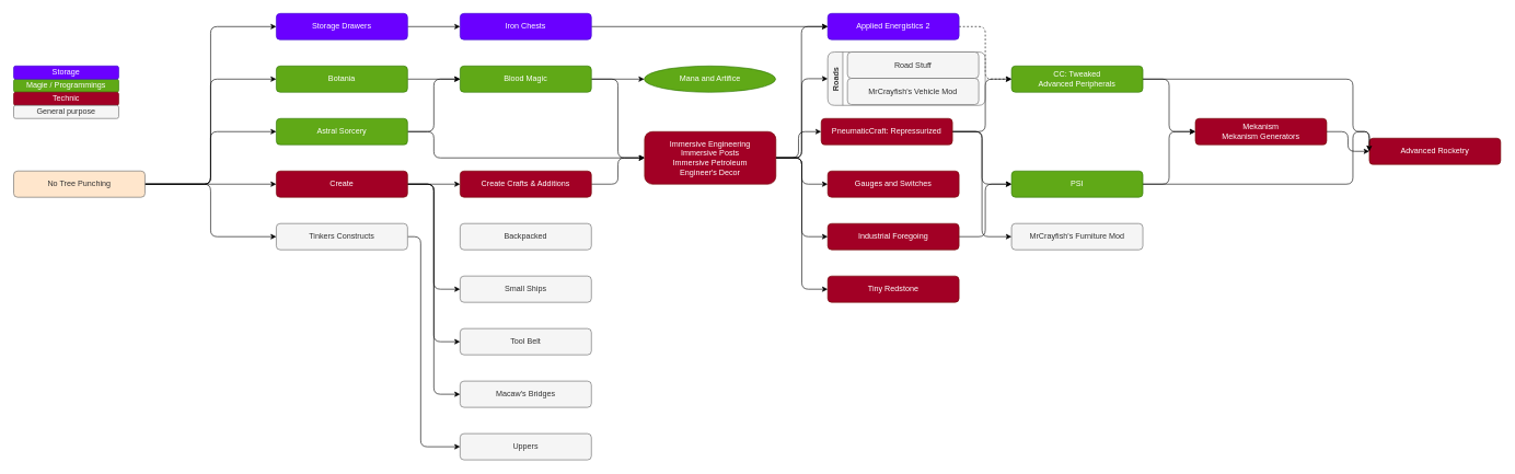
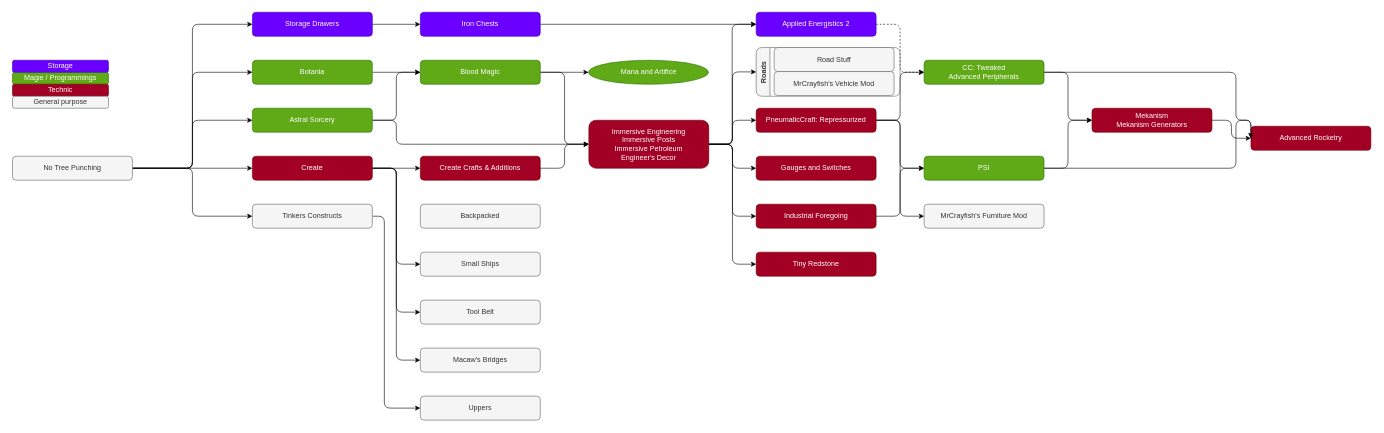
  <mxCell id="0" />
  <mxCell id="1" parent="0" />
  <mxCell id="2" style="edgeStyle=orthogonalEdgeStyle;orthogonalLoop=1;jettySize=auto;html=1;exitX=1;exitY=0.5;exitDx=0;exitDy=0;entryX=0;entryY=0.5;entryDx=0;entryDy=0;fontFamily=Helvetica;" parent="1" source="4" target="37" edge="1"><mxGeometry relative="1" as="geometry" /></mxCell>
  <mxCell id="3" style="edgeStyle=orthogonalEdgeStyle;orthogonalLoop=1;jettySize=auto;html=1;exitX=1;exitY=0.5;exitDx=0;exitDy=0;entryX=0;entryY=0.5;entryDx=0;entryDy=0;fontFamily=Helvetica;" parent="1" source="4" target="5" edge="1"><mxGeometry relative="1" as="geometry"><Array as="points"><mxPoint x="2060" y="120" /><mxPoint x="2060" y="200" /></Array></mxGeometry></mxCell>
  <mxCell id="4" value="CC: Tweaked&lt;br&gt;Advanced Peripherals" style="whiteSpace=wrap;html=1;fontFamily=Helvetica;fillColor=#60a917;strokeColor=#2D7600;fontColor=#ffffff;rounded=1;" parent="1" vertex="1"><mxGeometry x="1540" y="100" width="200" height="40" as="geometry" /></mxCell>
  <mxCell id="5" value="Advanced Rocketry" style="whiteSpace=wrap;html=1;fontFamily=Helvetica;fillColor=#a20025;strokeColor=#6F0000;fontColor=#ffffff;rounded=1;" parent="1" vertex="1"><mxGeometry x="2085" y="210" width="200" height="40" as="geometry" /></mxCell>
  <mxCell id="6" style="edgeStyle=orthogonalEdgeStyle;orthogonalLoop=1;jettySize=auto;html=1;exitX=1;exitY=0.5;exitDx=0;exitDy=0;entryX=0;entryY=0.5;entryDx=0;entryDy=0;fontFamily=Helvetica;dashed=1;" parent="1" source="7" target="4" edge="1"><mxGeometry relative="1" as="geometry" /></mxCell>
  <mxCell id="7" value="Applied Energistics 2" style="whiteSpace=wrap;html=1;fontFamily=Helvetica;fillColor=#6a00ff;strokeColor=#3700CC;fontColor=#ffffff;rounded=1;" parent="1" vertex="1"><mxGeometry x="1260" y="20" width="200" height="40" as="geometry" /></mxCell>
  <mxCell id="8" style="edgeStyle=orthogonalEdgeStyle;orthogonalLoop=1;jettySize=auto;html=1;exitX=1;exitY=0.5;exitDx=0;exitDy=0;entryX=0;entryY=0.5;entryDx=0;entryDy=0;fontFamily=Helvetica;" parent="1" source="10" target="29" edge="1"><mxGeometry relative="1" as="geometry"><Array as="points"><mxPoint x="660" y="200" /><mxPoint x="660" y="240" /></Array></mxGeometry></mxCell>
  <mxCell id="9" style="edgeStyle=orthogonalEdgeStyle;orthogonalLoop=1;jettySize=auto;html=1;exitX=1;exitY=0.5;exitDx=0;exitDy=0;entryX=0;entryY=0.5;entryDx=0;entryDy=0;" edge="1" parent="1" source="10" target="13"><mxGeometry relative="1" as="geometry" /></mxCell>
  <mxCell id="10" value="Astral Sorcery" style="whiteSpace=wrap;html=1;fontFamily=Helvetica;fillColor=#60a917;strokeColor=#2D7600;fontColor=#ffffff;rounded=1;" parent="1" vertex="1"><mxGeometry x="420" y="180" width="200" height="40" as="geometry" /></mxCell>
  <mxCell id="11" style="edgeStyle=orthogonalEdgeStyle;orthogonalLoop=1;jettySize=auto;html=1;exitX=1;exitY=0.5;exitDx=0;exitDy=0;entryX=0;entryY=0.5;entryDx=0;entryDy=0;fontFamily=Helvetica;" parent="1" source="13" target="35" edge="1"><mxGeometry relative="1" as="geometry" /></mxCell>
  <mxCell id="12" style="edgeStyle=orthogonalEdgeStyle;orthogonalLoop=1;jettySize=auto;html=1;exitX=1;exitY=0.5;exitDx=0;exitDy=0;entryX=0;entryY=0.5;entryDx=0;entryDy=0;" edge="1" parent="1" source="13" target="29"><mxGeometry relative="1" as="geometry" /></mxCell>
  <mxCell id="13" value="Blood Magic" style="whiteSpace=wrap;html=1;fontFamily=Helvetica;fillColor=#60a917;strokeColor=#2D7600;fontColor=#ffffff;rounded=1;" parent="1" vertex="1"><mxGeometry x="700" y="100" width="200" height="40" as="geometry" /></mxCell>
  <mxCell id="14" style="edgeStyle=orthogonalEdgeStyle;orthogonalLoop=1;jettySize=auto;html=1;exitX=1;exitY=0.5;exitDx=0;exitDy=0;entryX=0;entryY=0.5;entryDx=0;entryDy=0;fontFamily=Helvetica;" parent="1" source="15" target="13" edge="1"><mxGeometry relative="1" as="geometry" /></mxCell>
  <mxCell id="15" value="Botania&lt;span style=&quot;font-size: 0px; white-space: nowrap;&quot;&gt;%3CmxGraphModel%3E%3Croot%3E%3CmxCell%20id%3D%220%22%2F%3E%3CmxCell%20id%3D%221%22%20parent%3D%220%22%2F%3E%3CmxCell%20id%3D%222%22%20value%3D%22%22%20style%3D%22rounded%3D1%3BwhiteSpace%3Dwrap%3Bhtml%3D1%3B%22%20vertex%3D%221%22%20parent%3D%221%22%3E%3CmxGeometry%20x%3D%22330%22%20y%3D%22250%22%20width%3D%22200%22%20height%3D%2240%22%20as%3D%22geometry%22%2F%3E%3C%2FmxCell%3E%3C%2Froot%3E%3C%2FmxGraphModel%3E&lt;/span&gt;" style="whiteSpace=wrap;html=1;fontFamily=Helvetica;fillColor=#60a917;strokeColor=#2D7600;fontColor=#ffffff;rounded=1;" parent="1" vertex="1"><mxGeometry x="420" y="100" width="200" height="40" as="geometry" /></mxCell>
  <mxCell id="16" style="edgeStyle=orthogonalEdgeStyle;orthogonalLoop=1;jettySize=auto;html=1;exitX=1;exitY=0.5;exitDx=0;exitDy=0;entryX=0;entryY=0.5;entryDx=0;entryDy=0;fontFamily=Helvetica;" parent="1" source="20" target="22" edge="1"><mxGeometry relative="1" as="geometry" /></mxCell>
  <mxCell id="17" style="edgeStyle=orthogonalEdgeStyle;orthogonalLoop=1;jettySize=auto;html=1;exitX=1;exitY=0.5;exitDx=0;exitDy=0;entryX=0;entryY=0.5;entryDx=0;entryDy=0;" parent="1" source="20" target="60" edge="1"><mxGeometry relative="1" as="geometry" /></mxCell>
  <mxCell id="18" style="edgeStyle=orthogonalEdgeStyle;orthogonalLoop=1;jettySize=auto;html=1;exitX=1;exitY=0.5;exitDx=0;exitDy=0;entryX=0;entryY=0.5;entryDx=0;entryDy=0;" parent="1" source="20" target="61" edge="1"><mxGeometry relative="1" as="geometry" /></mxCell>
  <mxCell id="19" style="edgeStyle=orthogonalEdgeStyle;orthogonalLoop=1;jettySize=auto;html=1;exitX=1;exitY=0.5;exitDx=0;exitDy=0;entryX=0;entryY=0.5;entryDx=0;entryDy=0;" parent="1" source="20" target="63" edge="1"><mxGeometry relative="1" as="geometry" /></mxCell>
  <mxCell id="20" value="Create" style="whiteSpace=wrap;html=1;fontFamily=Helvetica;fillColor=#a20025;strokeColor=#6F0000;fontColor=#ffffff;rounded=1;" parent="1" vertex="1"><mxGeometry x="420" y="260" width="200" height="40" as="geometry" /></mxCell>
  <mxCell id="21" style="edgeStyle=orthogonalEdgeStyle;orthogonalLoop=1;jettySize=auto;html=1;exitX=1;exitY=0.5;exitDx=0;exitDy=0;entryX=0;entryY=0.5;entryDx=0;entryDy=0;fontFamily=Helvetica;" parent="1" source="22" target="29" edge="1"><mxGeometry relative="1" as="geometry" /></mxCell>
  <mxCell id="22" value="Create Crafts &amp;amp; Additions" style="whiteSpace=wrap;html=1;fontFamily=Helvetica;fillColor=#a20025;strokeColor=#6F0000;fontColor=#ffffff;rounded=1;" parent="1" vertex="1"><mxGeometry x="700" y="260" width="200" height="40" as="geometry" /></mxCell>
  <mxCell id="23" style="edgeStyle=orthogonalEdgeStyle;orthogonalLoop=1;jettySize=auto;html=1;exitX=1;exitY=0.5;exitDx=0;exitDy=0;entryX=0;entryY=0.5;entryDx=0;entryDy=0;fontFamily=Helvetica;" parent="1" source="29" target="48" edge="1"><mxGeometry relative="1" as="geometry" /></mxCell>
  <mxCell id="24" style="edgeStyle=orthogonalEdgeStyle;orthogonalLoop=1;jettySize=auto;html=1;exitX=1;exitY=0.5;exitDx=0;exitDy=0;entryX=0;entryY=0.5;entryDx=0;entryDy=0;fontFamily=Helvetica;" parent="1" source="29" target="30" edge="1"><mxGeometry relative="1" as="geometry" /></mxCell>
  <mxCell id="25" style="edgeStyle=orthogonalEdgeStyle;orthogonalLoop=1;jettySize=auto;html=1;exitX=1;exitY=0.5;exitDx=0;exitDy=0;entryX=0;entryY=0.5;entryDx=0;entryDy=0;fontFamily=Helvetica;" parent="1" source="29" target="56" edge="1"><mxGeometry relative="1" as="geometry" /></mxCell>
  <mxCell id="26" style="edgeStyle=orthogonalEdgeStyle;orthogonalLoop=1;jettySize=auto;html=1;exitX=1;exitY=0.5;exitDx=0;exitDy=0;entryX=0;entryY=0.5;entryDx=0;entryDy=0;fontFamily=Helvetica;" parent="1" source="29" target="32" edge="1"><mxGeometry relative="1" as="geometry" /></mxCell>
  <mxCell id="27" style="edgeStyle=orthogonalEdgeStyle;orthogonalLoop=1;jettySize=auto;html=1;exitX=1;exitY=0.5;exitDx=0;exitDy=0;entryX=0;entryY=0.5;entryDx=0;entryDy=0;" parent="1" source="29" target="64" edge="1"><mxGeometry relative="1" as="geometry" /></mxCell>
  <mxCell id="28" style="edgeStyle=orthogonalEdgeStyle;orthogonalLoop=1;jettySize=auto;html=1;exitX=1;exitY=0.5;exitDx=0;exitDy=0;entryX=0;entryY=0.5;entryDx=0;entryDy=0;" parent="1" source="29" target="7" edge="1"><mxGeometry relative="1" as="geometry"><Array as="points"><mxPoint x="1220" y="240" /><mxPoint x="1220" y="40" /></Array></mxGeometry></mxCell>
  <mxCell id="29" value="Immersive Engineering&lt;br&gt;Immersive Posts&lt;br&gt;Immersive Petroleum&lt;br&gt;Engineer's Decor" style="whiteSpace=wrap;html=1;fontFamily=Helvetica;fillColor=#a20025;strokeColor=#6F0000;fontColor=#ffffff;rounded=1;" parent="1" vertex="1"><mxGeometry x="981" y="200" width="200" height="80" as="geometry" /></mxCell>
  <mxCell id="30" value="Gauges and Switches" style="whiteSpace=wrap;html=1;fontFamily=Helvetica;fillColor=#a20025;strokeColor=#6F0000;fontColor=#ffffff;rounded=1;" parent="1" vertex="1"><mxGeometry x="1260" y="260" width="200" height="40" as="geometry" /></mxCell>
  <mxCell id="31" style="edgeStyle=orthogonalEdgeStyle;orthogonalLoop=1;jettySize=auto;html=1;exitX=1;exitY=0.5;exitDx=0;exitDy=0;entryX=0;entryY=0.5;entryDx=0;entryDy=0;fontFamily=Helvetica;" parent="1" source="32" target="51" edge="1"><mxGeometry relative="1" as="geometry" /></mxCell>
  <mxCell id="32" value="Industrial Foregoing" style="whiteSpace=wrap;html=1;fontFamily=Helvetica;fillColor=#a20025;strokeColor=#6F0000;fontColor=#ffffff;rounded=1;" parent="1" vertex="1"><mxGeometry x="1260" y="340" width="200" height="40" as="geometry" /></mxCell>
  <mxCell id="33" style="edgeStyle=orthogonalEdgeStyle;orthogonalLoop=1;jettySize=auto;html=1;exitX=1;exitY=0.5;exitDx=0;exitDy=0;entryX=0;entryY=0.5;entryDx=0;entryDy=0;fontFamily=Helvetica;" parent="1" source="34" target="7" edge="1"><mxGeometry relative="1" as="geometry" /></mxCell>
  <mxCell id="34" value="Iron Chests&lt;span style=&quot;font-size: 0px; white-space: nowrap;&quot;&gt;%3CmxGraphModel%3E%3Croot%3E%3CmxCell%20id%3D%220%22%2F%3E%3CmxCell%20id%3D%221%22%20parent%3D%220%22%2F%3E%3CmxCell%20id%3D%222%22%20value%3D%22%22%20style%3D%22rounded%3D1%3BwhiteSpace%3Dwrap%3Bhtml%3D1%3B%22%20vertex%3D%221%22%20parent%3D%221%22%3E%3CmxGeometry%20x%3D%22320%22%20y%3D%22480%22%20width%3D%22200%22%20height%3D%2240%22%20as%3D%22geometry%22%2F%3E%3C%2FmxCell%3E%3C%2Froot%3E%3C%2FmxGraphModel%3E&lt;/span&gt;" style="whiteSpace=wrap;html=1;fontFamily=Helvetica;fillColor=#6a00ff;strokeColor=#3700CC;fontColor=#ffffff;rounded=1;" parent="1" vertex="1"><mxGeometry x="700" y="20" width="200" height="40" as="geometry" /></mxCell>
  <mxCell id="35" value="Mana and Artifice" style="ellipse;whiteSpace=wrap;html=1;fontFamily=Helvetica;fillColor=#60a917;strokeColor=#2D7600;fontColor=#ffffff;" parent="1" vertex="1"><mxGeometry x="980.5" y="100" width="200" height="40" as="geometry" /></mxCell>
  <mxCell id="36" style="edgeStyle=orthogonalEdgeStyle;orthogonalLoop=1;jettySize=auto;html=1;exitX=1;exitY=0.5;exitDx=0;exitDy=0;entryX=0;entryY=0.5;entryDx=0;entryDy=0;fontFamily=Helvetica;" parent="1" source="37" target="5" edge="1"><mxGeometry relative="1" as="geometry" /></mxCell>
  <mxCell id="37" value="Mekanism&lt;br&gt;Mekanism Generators" style="whiteSpace=wrap;html=1;fontFamily=Helvetica;fillColor=#a20025;strokeColor=#6F0000;fontColor=#ffffff;rounded=1;" parent="1" vertex="1"><mxGeometry x="1820" y="180" width="200" height="40" as="geometry" /></mxCell>
  <mxCell id="38" value="MrCrayfish's Furniture Mod" style="whiteSpace=wrap;html=1;fontFamily=Helvetica;fillColor=#f5f5f5;strokeColor=#666666;fontColor=#333333;rounded=1;" parent="1" vertex="1"><mxGeometry x="1540" y="340" width="200" height="40" as="geometry" /></mxCell>
  <mxCell id="39" style="edgeStyle=orthogonalEdgeStyle;orthogonalLoop=1;jettySize=auto;html=1;exitX=1;exitY=0.5;exitDx=0;exitDy=0;entryX=0;entryY=0.5;entryDx=0;entryDy=0;fontFamily=Helvetica;" parent="1" source="44" target="15" edge="1"><mxGeometry relative="1" as="geometry" /></mxCell>
  <mxCell id="40" style="edgeStyle=orthogonalEdgeStyle;orthogonalLoop=1;jettySize=auto;html=1;exitX=1;exitY=0.5;exitDx=0;exitDy=0;entryX=0;entryY=0.5;entryDx=0;entryDy=0;fontFamily=Helvetica;" parent="1" source="44" target="53" edge="1"><mxGeometry relative="1" as="geometry" /></mxCell>
  <mxCell id="41" style="edgeStyle=orthogonalEdgeStyle;orthogonalLoop=1;jettySize=auto;html=1;exitX=1;exitY=0.5;exitDx=0;exitDy=0;entryX=0;entryY=0.5;entryDx=0;entryDy=0;fontFamily=Helvetica;" parent="1" source="44" target="55" edge="1"><mxGeometry relative="1" as="geometry" /></mxCell>
  <mxCell id="42" style="edgeStyle=orthogonalEdgeStyle;orthogonalLoop=1;jettySize=auto;html=1;exitX=1;exitY=0.5;exitDx=0;exitDy=0;entryX=0;entryY=0.5;entryDx=0;entryDy=0;fontFamily=Helvetica;" parent="1" source="44" target="20" edge="1"><mxGeometry relative="1" as="geometry" /></mxCell>
  <mxCell id="43" style="edgeStyle=orthogonalEdgeStyle;orthogonalLoop=1;jettySize=auto;html=1;exitX=1;exitY=0.5;exitDx=0;exitDy=0;entryX=0;entryY=0.5;entryDx=0;entryDy=0;" edge="1" parent="1" source="44" target="10"><mxGeometry relative="1" as="geometry" /></mxCell>
- <mxCell id="44" value="No Tree Punching" style="whiteSpace=wrap;html=1;fontFamily=Helvetica;fillColor=#ffe6cc;strokeColor=#666666;fontColor=#333333;rounded=1;" parent="1" vertex="1"><mxGeometry x="20" y="260" width="200" height="40" as="geometry" /></mxCell>
+ <mxCell id="44" value="No Tree Punching" style="whiteSpace=wrap;html=1;fontFamily=Helvetica;fillColor=#f5f5f5;strokeColor=#666666;fontColor=#333333;rounded=1;" parent="1" vertex="1"><mxGeometry x="20" y="260" width="200" height="40" as="geometry" /></mxCell>
  <mxCell id="45" style="edgeStyle=orthogonalEdgeStyle;orthogonalLoop=1;jettySize=auto;html=1;exitX=1;exitY=0.5;exitDx=0;exitDy=0;entryX=0;entryY=0.5;entryDx=0;entryDy=0;fontFamily=Helvetica;" parent="1" source="48" target="51" edge="1"><mxGeometry relative="1" as="geometry" /></mxCell>
  <mxCell id="46" style="edgeStyle=orthogonalEdgeStyle;orthogonalLoop=1;jettySize=auto;html=1;exitX=1;exitY=0.5;exitDx=0;exitDy=0;entryX=0;entryY=0.5;entryDx=0;entryDy=0;fontFamily=Helvetica;" parent="1" source="48" target="38" edge="1"><mxGeometry relative="1" as="geometry" /></mxCell>
  <mxCell id="47" style="edgeStyle=orthogonalEdgeStyle;orthogonalLoop=1;jettySize=auto;html=1;exitX=1;exitY=0.5;exitDx=0;exitDy=0;entryX=0;entryY=0.5;entryDx=0;entryDy=0;fontFamily=Helvetica;" parent="1" source="48" target="4" edge="1"><mxGeometry relative="1" as="geometry"><Array as="points"><mxPoint x="1500" y="200" /><mxPoint x="1500" y="120" /></Array></mxGeometry></mxCell>
- <mxCell id="48" value="PneumaticCraft: Repressurized" style="whiteSpace=wrap;html=1;fontFamily=Helvetica;fillColor=#a20025;strokeColor=#6F0000;fontColor=#ffffff;rounded=1;" parent="1" vertex="1"><mxGeometry x="1250" y="180" width="200" height="40" as="geometry" /></mxCell>
+ <mxCell id="48" value="PneumaticCraft: Repressurized" style="whiteSpace=wrap;html=1;fontFamily=Helvetica;fillColor=#a20025;strokeColor=#6F0000;fontColor=#ffffff;rounded=1;" parent="1" vertex="1"><mxGeometry x="1260" y="180" width="200" height="40" as="geometry" /></mxCell>
  <mxCell id="49" style="edgeStyle=orthogonalEdgeStyle;orthogonalLoop=1;jettySize=auto;html=1;exitX=1;exitY=0.5;exitDx=0;exitDy=0;entryX=0;entryY=0.5;entryDx=0;entryDy=0;fontFamily=Helvetica;" parent="1" source="51" target="37" edge="1"><mxGeometry relative="1" as="geometry"><Array as="points"><mxPoint x="1780" y="280" /><mxPoint x="1780" y="200" /></Array></mxGeometry></mxCell>
  <mxCell id="50" style="edgeStyle=orthogonalEdgeStyle;orthogonalLoop=1;jettySize=auto;html=1;exitX=1;exitY=0.5;exitDx=0;exitDy=0;entryX=0;entryY=0.5;entryDx=0;entryDy=0;fontFamily=Helvetica;" parent="1" source="51" target="5" edge="1"><mxGeometry relative="1" as="geometry"><Array as="points"><mxPoint x="2060" y="280" /><mxPoint x="2060" y="200" /></Array></mxGeometry></mxCell>
  <mxCell id="51" value="PSI" style="whiteSpace=wrap;html=1;fontFamily=Helvetica;fillColor=#60a917;strokeColor=#2D7600;fontColor=#ffffff;rounded=1;" parent="1" vertex="1"><mxGeometry x="1540" y="260" width="200" height="40" as="geometry" /></mxCell>
  <mxCell id="52" style="edgeStyle=orthogonalEdgeStyle;orthogonalLoop=1;jettySize=auto;html=1;exitX=1;exitY=0.5;exitDx=0;exitDy=0;entryX=0;entryY=0.5;entryDx=0;entryDy=0;fontFamily=Helvetica;" parent="1" source="53" target="34" edge="1"><mxGeometry relative="1" as="geometry" /></mxCell>
  <mxCell id="53" value="Storage Drawers" style="whiteSpace=wrap;html=1;fontFamily=Helvetica;fillColor=#6a00ff;strokeColor=#3700CC;fontColor=#ffffff;rounded=1;" parent="1" vertex="1"><mxGeometry x="420" y="20" width="200" height="40" as="geometry" /></mxCell>
  <mxCell id="54" style="edgeStyle=orthogonalEdgeStyle;orthogonalLoop=1;jettySize=auto;html=1;exitX=1;exitY=0.5;exitDx=0;exitDy=0;entryX=0;entryY=0.5;entryDx=0;entryDy=0;" parent="1" source="55" target="62" edge="1"><mxGeometry relative="1" as="geometry"><Array as="points"><mxPoint x="640" y="360" /><mxPoint x="640" y="680" /></Array></mxGeometry></mxCell>
  <mxCell id="55" value="Tinkers Constructs" style="whiteSpace=wrap;html=1;fontFamily=Helvetica;fillColor=#f5f5f5;strokeColor=#666666;fontColor=#333333;rounded=1;" parent="1" vertex="1"><mxGeometry x="420" y="340" width="200" height="40" as="geometry" /></mxCell>
  <mxCell id="56" value="Roads" style="swimlane;horizontal=0;fontFamily=Helvetica;fillColor=#f5f5f5;strokeColor=#666666;fontColor=#333333;rounded=1;" parent="1" vertex="1"><mxGeometry x="1260" y="78.75" width="240" height="81.25" as="geometry" /></mxCell>
  <mxCell id="57" value="MrCrayfish's Vehicle Mod" style="whiteSpace=wrap;html=1;fontFamily=Helvetica;fillColor=#f5f5f5;strokeColor=#666666;fontColor=#333333;shadow=0;rounded=1;" parent="56" vertex="1"><mxGeometry x="30" y="40" width="200" height="40" as="geometry" /></mxCell>
  <mxCell id="58" value="Road Stuff" style="whiteSpace=wrap;html=1;fontFamily=Helvetica;fillColor=#f5f5f5;strokeColor=#666666;fontColor=#333333;rounded=1;" parent="56" vertex="1"><mxGeometry x="30" width="200" height="40" as="geometry" /></mxCell>
  <mxCell id="59" value="Backpacked" style="whiteSpace=wrap;html=1;fontFamily=Helvetica;fillColor=#f5f5f5;strokeColor=#666666;fontColor=#333333;rounded=1;" parent="1" vertex="1"><mxGeometry x="700" y="340" width="200" height="40" as="geometry" /></mxCell>
  <mxCell id="60" value="Small Ships" style="whiteSpace=wrap;html=1;fontFamily=Helvetica;fillColor=#f5f5f5;strokeColor=#666666;fontColor=#333333;rounded=1;" parent="1" vertex="1"><mxGeometry x="700" y="420" width="200" height="40" as="geometry" /></mxCell>
  <mxCell id="61" value="Tool Belt" style="whiteSpace=wrap;html=1;fontFamily=Helvetica;fillColor=#f5f5f5;strokeColor=#666666;fontColor=#333333;rounded=1;" parent="1" vertex="1"><mxGeometry x="700" y="500" width="200" height="40" as="geometry" /></mxCell>
  <mxCell id="62" value="Uppers" style="whiteSpace=wrap;html=1;fontFamily=Helvetica;fillColor=#f5f5f5;strokeColor=#666666;fontColor=#333333;rounded=1;" parent="1" vertex="1"><mxGeometry x="700" y="660" width="200" height="40" as="geometry" /></mxCell>
  <mxCell id="63" value="Macaw's Bridges" style="whiteSpace=wrap;html=1;fontFamily=Helvetica;fillColor=#f5f5f5;strokeColor=#666666;fontColor=#333333;rounded=1;" parent="1" vertex="1"><mxGeometry x="700" y="580" width="200" height="40" as="geometry" /></mxCell>
  <mxCell id="64" value="Tiny Redstone" style="whiteSpace=wrap;html=1;fontFamily=Helvetica;fillColor=#a20025;strokeColor=#6F0000;fontColor=#ffffff;rounded=1;" parent="1" vertex="1"><mxGeometry x="1260" y="420" width="200" height="40" as="geometry" /></mxCell>
  <mxCell id="65" value="Magie / Programmings" style="text;html=1;strokeColor=#2D7600;fillColor=#60a917;align=center;verticalAlign=middle;whiteSpace=wrap;fontColor=#ffffff;rounded=1;" parent="1" vertex="1"><mxGeometry x="20" y="120" width="160" height="20" as="geometry" /></mxCell>
  <mxCell id="66" value="Storage" style="text;html=1;strokeColor=#3700CC;fillColor=#6a00ff;align=center;verticalAlign=middle;whiteSpace=wrap;fontColor=#ffffff;strokeWidth=1;rounded=1;" parent="1" vertex="1"><mxGeometry x="20" y="100" width="160" height="20" as="geometry" /></mxCell>
  <mxCell id="67" value="Technic" style="text;html=1;strokeColor=#6F0000;fillColor=#a20025;align=center;verticalAlign=middle;whiteSpace=wrap;fontColor=#ffffff;rounded=1;" parent="1" vertex="1"><mxGeometry x="20" y="140" width="160" height="20" as="geometry" /></mxCell>
  <mxCell id="68" value="General purpose" style="text;html=1;fillColor=#f5f5f5;align=center;verticalAlign=middle;whiteSpace=wrap;strokeColor=#666666;fontColor=#333333;rounded=1;" parent="1" vertex="1"><mxGeometry x="20" y="160" width="160" height="20" as="geometry" /></mxCell>
